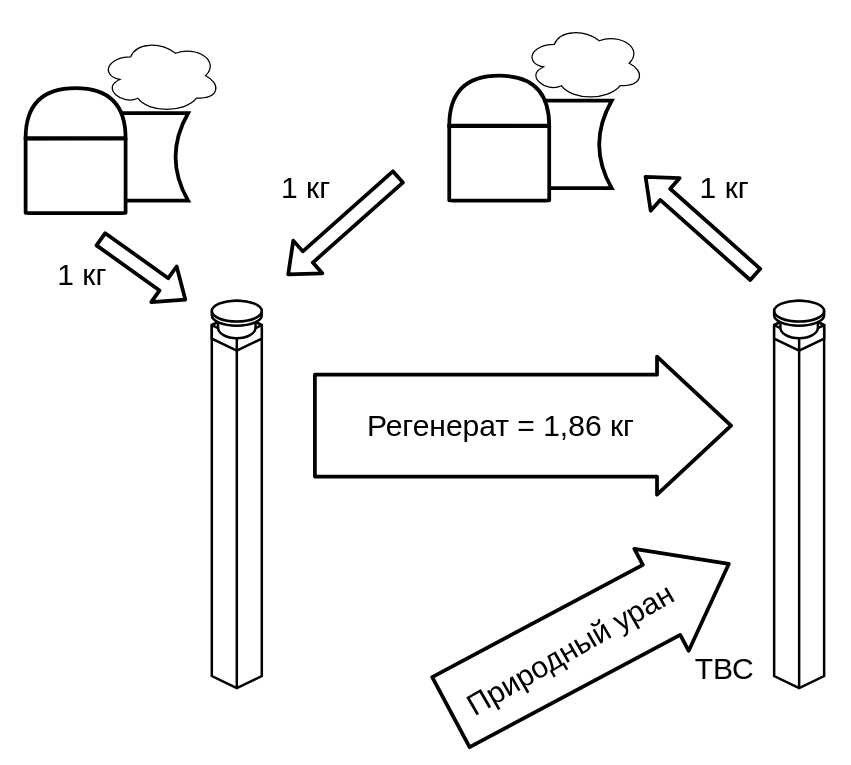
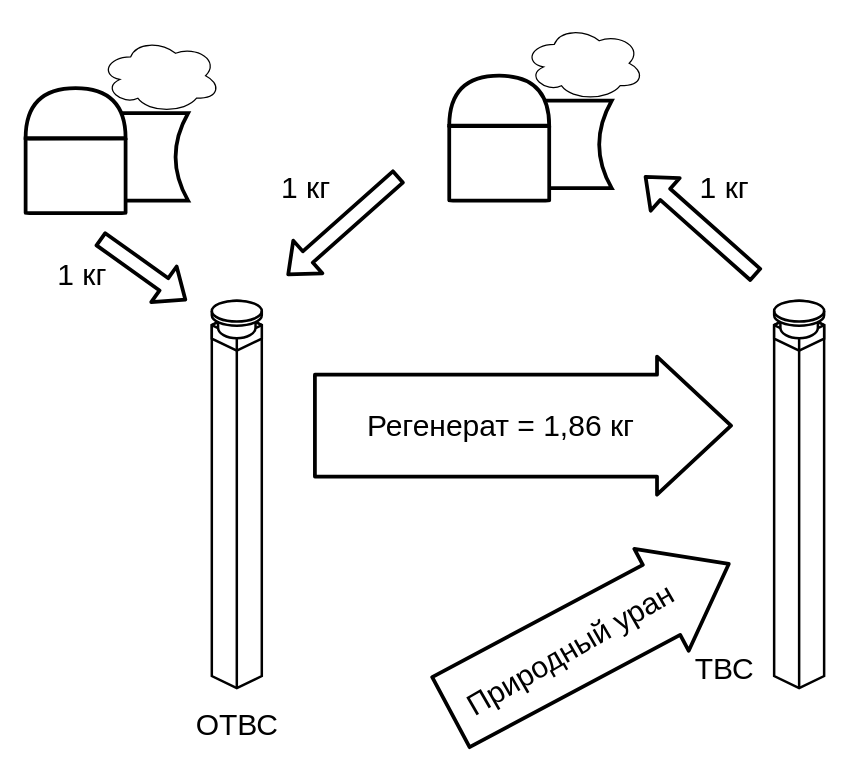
  <mxCell id="0" />
  <mxCell id="1" parent="0" />
  <mxCell id="2" value="" style="shape=dataStorage;whiteSpace=wrap;html=1;fixedSize=1;size=10;strokeWidth=3;" parent="1" vertex="1"><mxGeometry x="409" y="80" width="80" height="70" as="geometry" /></mxCell>
  <mxCell id="3" value="" style="shape=cylinder3;whiteSpace=wrap;html=1;boundedLbl=1;backgroundOutline=1;size=0.191;strokeWidth=3;" parent="1" vertex="1"><mxGeometry x="359" y="100" width="80" height="60" as="geometry" /></mxCell>
  <mxCell id="4" value="" style="shape=or;whiteSpace=wrap;html=1;rotation=-90;strokeWidth=3;" parent="1" vertex="1"><mxGeometry x="379" y="40" width="40" height="80" as="geometry" /></mxCell>
  <mxCell id="5" value="" style="ellipse;shape=cloud;whiteSpace=wrap;html=1;" parent="1" vertex="1"><mxGeometry x="419" y="20" width="96" height="60" as="geometry" /></mxCell>
  <mxCell id="6" value="" style="shape=flexArrow;endArrow=classic;html=1;strokeWidth=3;" parent="1" edge="1"><mxGeometry width="50" height="50" relative="1" as="geometry"><mxPoint x="605" y="220" as="sourcePoint" /><mxPoint x="515" y="140" as="targetPoint" /></mxGeometry></mxCell>
  <mxCell id="7" value="" style="shape=flexArrow;endArrow=classic;html=1;strokeWidth=3;" parent="1" edge="1"><mxGeometry width="50" height="50" relative="1" as="geometry"><mxPoint x="319" y="140" as="sourcePoint" /><mxPoint x="229" y="220" as="targetPoint" /></mxGeometry></mxCell>
  <mxCell id="8" value="" style="html=1;whiteSpace=wrap;shape=isoCube2;backgroundOutline=1;isoAngle=15;strokeWidth=2;" parent="1" vertex="1"><mxGeometry x="169" y="250" width="40" height="300" as="geometry" /></mxCell>
  <mxCell id="9" value="" style="html=1;whiteSpace=wrap;shape=isoCube2;backgroundOutline=1;isoAngle=15;strokeWidth=2;" parent="1" vertex="1"><mxGeometry x="169" y="250" width="40" height="30" as="geometry" /></mxCell>
  <mxCell id="10" value="" style="shape=cylinder3;whiteSpace=wrap;html=1;boundedLbl=1;backgroundOutline=1;size=8.372;strokeWidth=2;" parent="1" vertex="1"><mxGeometry x="174" y="240" width="30" height="30" as="geometry" /></mxCell>
  <mxCell id="11" value="" style="shape=cylinder3;whiteSpace=wrap;html=1;boundedLbl=1;backgroundOutline=1;size=8.372;strokeWidth=2;" parent="1" vertex="1"><mxGeometry x="169" y="240" width="40" height="20" as="geometry" /></mxCell>
  <mxCell id="12" value="" style="html=1;whiteSpace=wrap;shape=isoCube2;backgroundOutline=1;isoAngle=15;strokeWidth=2;" parent="1" vertex="1"><mxGeometry x="619" y="250" width="40" height="300" as="geometry" /></mxCell>
  <mxCell id="13" value="" style="html=1;whiteSpace=wrap;shape=isoCube2;backgroundOutline=1;isoAngle=15;strokeWidth=2;" parent="1" vertex="1"><mxGeometry x="619" y="250" width="40" height="30" as="geometry" /></mxCell>
  <mxCell id="14" value="" style="shape=cylinder3;whiteSpace=wrap;html=1;boundedLbl=1;backgroundOutline=1;size=8.372;strokeWidth=2;" parent="1" vertex="1"><mxGeometry x="624" y="240" width="30" height="30" as="geometry" /></mxCell>
  <mxCell id="15" value="" style="shape=cylinder3;whiteSpace=wrap;html=1;boundedLbl=1;backgroundOutline=1;size=8.372;strokeWidth=2;" parent="1" vertex="1"><mxGeometry x="619" y="240" width="40" height="20" as="geometry" /></mxCell>
+ <mxCell id="16" value="&lt;font style=&quot;font-size: 24px&quot;&gt;ОТВС&lt;/font&gt;" style="text;html=1;align=center;verticalAlign=middle;resizable=0;points=[];autosize=1;strokeColor=none;fillColor=none;" parent="1" vertex="1"><mxGeometry x="149" y="570" width="80" height="20" as="geometry" /></mxCell>
  <mxCell id="17" value="&lt;font style=&quot;font-size: 24px&quot;&gt;ТВС&lt;/font&gt;" style="text;html=1;align=center;verticalAlign=middle;resizable=0;points=[];autosize=1;strokeColor=none;fillColor=none;" parent="1" vertex="1"><mxGeometry x="549" y="525" width="60" height="20" as="geometry" /></mxCell>
  <mxCell id="18" value="&lt;font style=&quot;font-size: 24px&quot;&gt;1 кг&lt;/font&gt;" style="text;html=1;align=center;verticalAlign=middle;resizable=0;points=[];autosize=1;strokeColor=none;fillColor=none;" parent="1" vertex="1"><mxGeometry x="219" y="140" width="50" height="20" as="geometry" /></mxCell>
  <mxCell id="19" value="&lt;font style=&quot;font-size: 24px&quot;&gt;1&amp;nbsp;&lt;/font&gt;&lt;span style=&quot;font-size: 24px&quot;&gt;кг&lt;/span&gt;" style="text;html=1;align=center;verticalAlign=middle;resizable=0;points=[];autosize=1;strokeColor=none;fillColor=none;" parent="1" vertex="1"><mxGeometry x="554" y="140" width="50" height="20" as="geometry" /></mxCell>
  <mxCell id="20" value="" style="shape=flexArrow;endArrow=classic;html=1;fontSize=24;endWidth=25.941;endSize=18.743;width=79.524;strokeWidth=3;" parent="1" edge="1"><mxGeometry width="50" height="50" relative="1" as="geometry"><mxPoint x="250" y="340" as="sourcePoint" /><mxPoint x="586" y="340" as="targetPoint" /></mxGeometry></mxCell>
  <mxCell id="21" value="Регенерат = 1,86 кг" style="edgeLabel;html=1;align=center;verticalAlign=middle;resizable=0;points=[];fontSize=24;" parent="20" vertex="1" connectable="0"><mxGeometry x="-0.187" y="14" relative="1" as="geometry"><mxPoint x="12" y="14" as="offset" /></mxGeometry></mxCell>
  <mxCell id="22" value="" style="shape=flexArrow;endArrow=classic;html=1;fontSize=24;endWidth=25.941;endSize=19.323;width=61.538;strokeWidth=3;" parent="1" edge="1"><mxGeometry width="50" height="50" relative="1" as="geometry"><mxPoint x="359" y="570" as="sourcePoint" /><mxPoint x="584" y="450" as="targetPoint" /></mxGeometry></mxCell>
  <mxCell id="23" value="Природный уран" style="edgeLabel;html=1;align=center;verticalAlign=middle;resizable=0;points=[];fontSize=24;rotation=-30;" parent="22" vertex="1" connectable="0"><mxGeometry x="-0.187" y="14" relative="1" as="geometry"><mxPoint x="11" y="11" as="offset" /></mxGeometry></mxCell>
  <mxCell id="24" value="" style="shape=dataStorage;whiteSpace=wrap;html=1;fixedSize=1;size=10;strokeWidth=3;" parent="1" vertex="1"><mxGeometry x="70" y="90" width="80" height="70" as="geometry" /></mxCell>
  <mxCell id="25" value="" style="shape=cylinder3;whiteSpace=wrap;html=1;boundedLbl=1;backgroundOutline=1;size=0.191;strokeWidth=3;" parent="1" vertex="1"><mxGeometry x="20" y="110" width="80" height="60" as="geometry" /></mxCell>
  <mxCell id="26" value="" style="shape=or;whiteSpace=wrap;html=1;rotation=-90;strokeWidth=3;" parent="1" vertex="1"><mxGeometry x="40" y="50" width="40" height="80" as="geometry" /></mxCell>
  <mxCell id="27" value="" style="ellipse;shape=cloud;whiteSpace=wrap;html=1;" parent="1" vertex="1"><mxGeometry x="80" y="30" width="96" height="60" as="geometry" /></mxCell>
  <mxCell id="28" value="&lt;font style=&quot;font-size: 24px&quot;&gt;1 кг&lt;/font&gt;" style="text;html=1;align=center;verticalAlign=middle;resizable=0;points=[];autosize=1;strokeColor=none;fillColor=none;" parent="1" vertex="1"><mxGeometry x="40" y="210" width="50" height="20" as="geometry" /></mxCell>
  <mxCell id="29" value="" style="shape=flexArrow;endArrow=classic;html=1;strokeWidth=3;" parent="1" edge="1"><mxGeometry width="50" height="50" relative="1" as="geometry"><mxPoint x="79" y="190" as="sourcePoint" /><mxPoint x="149" y="240" as="targetPoint" /></mxGeometry></mxCell>
